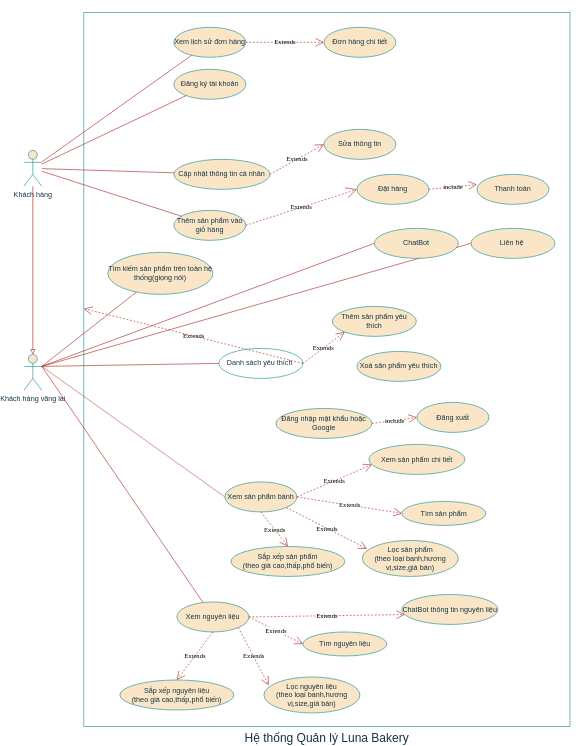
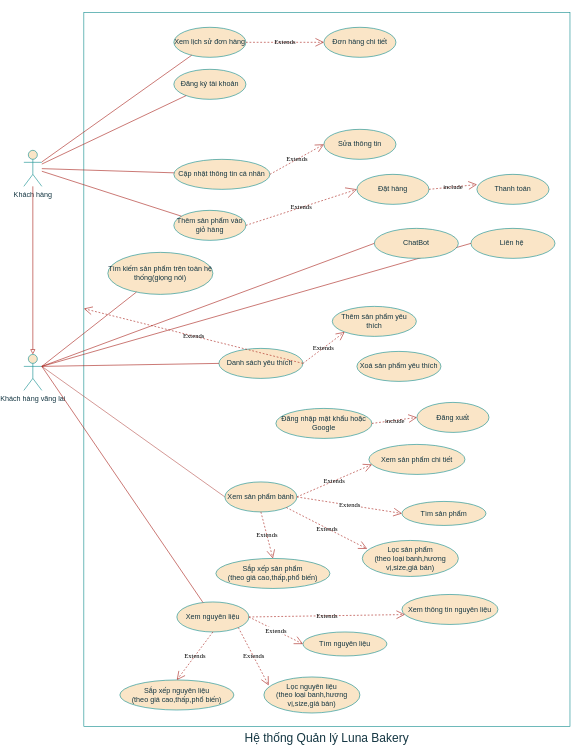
  <mxCell id="0" />
  <mxCell id="1" parent="0" />
  <mxCell id="2" value="Hệ thống Quản lý Luna Bakery" style="shape=rectangle;labelPosition=top;verticalLabelPosition=bottom;align=center;verticalAlign=top;whiteSpace=wrap;fillColor=none;fontSize=20;labelBackgroundColor=none;strokeColor=#0F8B8D;fontColor=#143642;" parent="1" vertex="1"><mxGeometry x="120" y="20" width="810" height="1190" as="geometry" /></mxCell>
  <mxCell id="3" value="Khách hàng" style="shape=umlActor;verticalLabelPosition=bottom;verticalAlign=top;html=1;labelBackgroundColor=none;fillColor=#FAE5C7;strokeColor=#0F8B8D;fontColor=#143642;" parent="1" vertex="1"><mxGeometry x="20" y="250" width="30" height="60" as="geometry" /></mxCell>
  <mxCell id="4" style="rounded=0;orthogonalLoop=1;jettySize=auto;html=1;exitX=1;exitY=0.333;exitDx=0;exitDy=0;exitPerimeter=0;entryX=0;entryY=0.5;entryDx=0;entryDy=0;fillColor=#f8cecc;strokeColor=#b85450;endArrow=none;endFill=0;" edge="1" parent="1" source="5" target="40"><mxGeometry relative="1" as="geometry" /></mxCell>
  <mxCell id="5" value="Khách hàng vãng lai" style="shape=umlActor;verticalLabelPosition=bottom;verticalAlign=top;html=1;labelBackgroundColor=none;fillColor=#FAE5C7;strokeColor=#0F8B8D;fontColor=#143642;" parent="1" vertex="1"><mxGeometry x="20" y="590" width="30" height="60" as="geometry" /></mxCell>
  <mxCell id="6" value="" style="endArrow=none;endSize=12;endFill=0;html=1;rounded=0;exitX=0.5;exitY=0;exitDx=0;exitDy=0;entryX=0.5;entryY=1;entryDx=0;entryDy=0;startFill=0;startArrow=block;labelBackgroundColor=none;strokeColor=#A8201A;fontColor=default;" parent="1" source="5" target="3" edge="1"><mxGeometry width="160" height="100" relative="1" as="geometry"><mxPoint x="1290" y="1060" as="sourcePoint" /><mxPoint x="1300" y="1010" as="targetPoint" /></mxGeometry></mxCell>
  <mxCell id="7" value="Xem nguyên liệu" style="ellipse;whiteSpace=wrap;html=1;labelBackgroundColor=none;fillColor=#FAE5C7;strokeColor=#0F8B8D;fontColor=#143642;" parent="1" vertex="1"><mxGeometry x="275" y="1002.5" width="120" height="50" as="geometry" /></mxCell>
- <mxCell id="8" value="ChatBot thông tin nguyên liệu" style="ellipse;whiteSpace=wrap;html=1;labelBackgroundColor=none;fillColor=#FAE5C7;strokeColor=#0F8B8D;fontColor=#143642;" parent="1" vertex="1"><mxGeometry x="650" y="990" width="160" height="50" as="geometry" /></mxCell>
+ <mxCell id="8" value="Xem thông tin nguyên liệu" style="ellipse;whiteSpace=wrap;html=1;labelBackgroundColor=none;fillColor=#FAE5C7;strokeColor=#0F8B8D;fontColor=#143642;" parent="1" vertex="1"><mxGeometry x="650" y="990" width="160" height="50" as="geometry" /></mxCell>
  <mxCell id="9" value="Lọc nguyên liệu&lt;div&gt;(theo loại banh,hương vị,size,giá bán)&lt;/div&gt;" style="ellipse;whiteSpace=wrap;html=1;labelBackgroundColor=none;fillColor=#FAE5C7;strokeColor=#0F8B8D;fontColor=#143642;" parent="1" vertex="1"><mxGeometry x="420" y="1127.5" width="160" height="60" as="geometry" /></mxCell>
  <mxCell id="10" value="Sắp xếp nguyên liệu&lt;br&gt;(theo giá cao,thấp,phổ biến)" style="ellipse;whiteSpace=wrap;html=1;labelBackgroundColor=none;fillColor=#FAE5C7;strokeColor=#0F8B8D;fontColor=#143642;" parent="1" vertex="1"><mxGeometry x="180" y="1132.5" width="190" height="50" as="geometry" /></mxCell>
  <mxCell id="11" value="Tìm kiếm sản phẩm trên toàn hệ thống(giọng nói)" style="ellipse;whiteSpace=wrap;html=1;labelBackgroundColor=none;fillColor=#FAE5C7;strokeColor=#0F8B8D;fontColor=#143642;" parent="1" vertex="1"><mxGeometry x="160" y="420" width="175" height="70" as="geometry" /></mxCell>
  <mxCell id="12" value="Tìm nguyên liệu" style="ellipse;whiteSpace=wrap;html=1;labelBackgroundColor=none;fillColor=#FAE5C7;strokeColor=#0F8B8D;fontColor=#143642;" parent="1" vertex="1"><mxGeometry x="485" y="1052.5" width="140" height="40" as="geometry" /></mxCell>
  <mxCell id="13" value="Đăng ký tài khoản" style="ellipse;whiteSpace=wrap;html=1;labelBackgroundColor=none;fillColor=#FAE5C7;strokeColor=#0F8B8D;fontColor=#143642;" parent="1" vertex="1"><mxGeometry x="270" y="115" width="120" height="50" as="geometry" /></mxCell>
  <mxCell id="14" value="Đăng nhập mật khẩu hoặc Google" style="ellipse;whiteSpace=wrap;html=1;labelBackgroundColor=none;fillColor=#FAE5C7;strokeColor=#0F8B8D;fontColor=#143642;" parent="1" vertex="1"><mxGeometry x="440" y="680" width="160" height="50" as="geometry" /></mxCell>
  <mxCell id="15" value="Đăng xuất" style="ellipse;whiteSpace=wrap;html=1;labelBackgroundColor=none;fillColor=#FAE5C7;strokeColor=#0F8B8D;fontColor=#143642;" parent="1" vertex="1"><mxGeometry x="675" y="670" width="120" height="50" as="geometry" /></mxCell>
  <mxCell id="16" value="Cập nhật thông tin cá nhân" style="ellipse;whiteSpace=wrap;html=1;labelBackgroundColor=none;fillColor=#FAE5C7;strokeColor=#0F8B8D;fontColor=#143642;" parent="1" vertex="1"><mxGeometry x="270" y="265" width="160" height="50" as="geometry" /></mxCell>
  <mxCell id="17" value="Xem lịch sử đơn hàng" style="ellipse;whiteSpace=wrap;html=1;labelBackgroundColor=none;fillColor=#FAE5C7;strokeColor=#0F8B8D;fontColor=#143642;" parent="1" vertex="1"><mxGeometry x="270" y="45" width="120" height="50" as="geometry" /></mxCell>
  <mxCell id="18" value="Đơn hàng chi tiết" style="ellipse;whiteSpace=wrap;html=1;labelBackgroundColor=none;fillColor=#FAE5C7;strokeColor=#0F8B8D;fontColor=#143642;" parent="1" vertex="1"><mxGeometry x="520" y="45" width="120" height="50" as="geometry" /></mxCell>
  <mxCell id="19" value="Thêm sản phẩm vào giỏ hàng" style="ellipse;whiteSpace=wrap;html=1;labelBackgroundColor=none;fillColor=#FAE5C7;strokeColor=#0F8B8D;fontColor=#143642;" parent="1" vertex="1"><mxGeometry x="270" y="350" width="120" height="50" as="geometry" /></mxCell>
  <mxCell id="20" value="Đặt hàng" style="ellipse;whiteSpace=wrap;html=1;labelBackgroundColor=none;fillColor=#FAE5C7;strokeColor=#0F8B8D;fontColor=#143642;" parent="1" vertex="1"><mxGeometry x="575" y="290" width="120" height="50" as="geometry" /></mxCell>
  <mxCell id="21" value="Thanh toán" style="ellipse;whiteSpace=wrap;html=1;labelBackgroundColor=none;fillColor=#FAE5C7;strokeColor=#0F8B8D;fontColor=#143642;" parent="1" vertex="1"><mxGeometry x="775" y="290" width="120" height="50" as="geometry" /></mxCell>
  <mxCell id="22" value="" style="endArrow=none;html=1;labelBackgroundColor=none;strokeColor=#A8201A;fontColor=default;exitX=1;exitY=0.333;exitDx=0;exitDy=0;exitPerimeter=0;" parent="1" source="5" target="7" edge="1"><mxGeometry width="50" height="50" relative="1" as="geometry"><mxPoint x="950" y="585" as="sourcePoint" /><mxPoint x="1000" y="535" as="targetPoint" /></mxGeometry></mxCell>
  <mxCell id="23" value="" style="endArrow=none;html=1;labelBackgroundColor=none;strokeColor=#A8201A;fontColor=default;exitX=1;exitY=0.333;exitDx=0;exitDy=0;exitPerimeter=0;" parent="1" source="5" target="11" edge="1"><mxGeometry width="50" height="50" relative="1" as="geometry"><mxPoint x="950" y="485" as="sourcePoint" /><mxPoint x="1000" y="435" as="targetPoint" /></mxGeometry></mxCell>
  <mxCell id="24" value="" style="endArrow=none;html=1;labelBackgroundColor=none;strokeColor=#A8201A;fontColor=default;" parent="1" source="3" target="13" edge="1"><mxGeometry width="50" height="50" relative="1" as="geometry"><mxPoint x="950" y="485" as="sourcePoint" /><mxPoint x="1000" y="435" as="targetPoint" /></mxGeometry></mxCell>
  <mxCell id="25" value="" style="endArrow=none;html=1;labelBackgroundColor=none;strokeColor=#A8201A;fontColor=default;" parent="1" source="3" target="16" edge="1"><mxGeometry width="50" height="50" relative="1" as="geometry"><mxPoint x="950" y="485" as="sourcePoint" /><mxPoint x="1000" y="435" as="targetPoint" /></mxGeometry></mxCell>
  <mxCell id="26" value="" style="endArrow=none;html=1;labelBackgroundColor=none;strokeColor=#A8201A;fontColor=default;" parent="1" source="3" target="17" edge="1"><mxGeometry width="50" height="50" relative="1" as="geometry"><mxPoint x="950" y="485" as="sourcePoint" /><mxPoint x="1000" y="435" as="targetPoint" /></mxGeometry></mxCell>
  <mxCell id="27" value="" style="endArrow=none;html=1;labelBackgroundColor=none;strokeColor=#A8201A;fontColor=default;" parent="1" source="3" target="19" edge="1"><mxGeometry width="50" height="50" relative="1" as="geometry"><mxPoint x="950" y="485" as="sourcePoint" /><mxPoint x="1000" y="435" as="targetPoint" /></mxGeometry></mxCell>
  <mxCell id="28" value="include" style="endArrow=open;endSize=12;dashed=1;html=1;rounded=0;hachureGap=4;fontFamily=Architects Daughter;fontSource=https%3A%2F%2Ffonts.googleapis.com%2Fcss%3Ffamily%3DArchitects%2BDaughter;endFill=0;exitX=1;exitY=0.5;exitDx=0;exitDy=0;entryX=0;entryY=0.5;entryDx=0;entryDy=0;labelBackgroundColor=none;strokeColor=#A8201A;fontColor=default;" parent="1" source="14" target="15" edge="1"><mxGeometry width="160" relative="1" as="geometry"><mxPoint x="790" y="675" as="sourcePoint" /></mxGeometry></mxCell>
  <mxCell id="29" value="include" style="endArrow=open;endSize=12;dashed=1;html=1;rounded=0;hachureGap=4;fontFamily=Architects Daughter;fontSource=https%3A%2F%2Ffonts.googleapis.com%2Ffamily%3DArchitects%2BDaughter;endFill=0;exitX=1;exitY=0.5;exitDx=0;exitDy=0;entryX=0;entryY=0.34;entryDx=0;entryDy=0;entryPerimeter=0;labelBackgroundColor=none;strokeColor=#A8201A;fontColor=default;" parent="1" source="20" target="21" edge="1"><mxGeometry width="160" relative="1" as="geometry"><mxPoint x="555" y="500" as="sourcePoint" /><mxPoint x="715" y="500" as="targetPoint" /></mxGeometry></mxCell>
  <mxCell id="30" value="Extends" style="endArrow=open;endSize=16;endFill=0;html=1;rounded=0;hachureGap=4;fontFamily=Architects Daughter;fontSource=https%3A%2F%2Ffonts.googleapis.com%2Fcss%3Ffamily%3DArchitects%2BDaughter;entryX=0;entryY=0.5;entryDx=0;entryDy=0;labelBackgroundColor=none;strokeColor=#A8201A;fontColor=default;dashed=1;exitX=1;exitY=0.5;exitDx=0;exitDy=0;" parent="1" source="19" target="20" edge="1"><mxGeometry width="160" relative="1" as="geometry"><mxPoint x="620" y="500" as="sourcePoint" /><mxPoint x="780" y="500" as="targetPoint" /></mxGeometry></mxCell>
  <mxCell id="31" value="Extends" style="endArrow=open;endSize=12;dashed=1;html=1;rounded=0;hachureGap=4;fontFamily=Architects Daughter;fontSource=https%3A%2F%2Ffonts.googleapis.com%2Fcss%3Ffamily%3DArchitects%2BDaughter;endFill=0;exitX=1;exitY=0.5;exitDx=0;exitDy=0;entryX=0.031;entryY=0.67;entryDx=0;entryDy=0;labelBackgroundColor=none;strokeColor=#A8201A;entryPerimeter=0;" parent="1" source="7" target="8" edge="1"><mxGeometry relative="1" as="geometry"><mxPoint x="357" y="899.16" as="sourcePoint" /></mxGeometry></mxCell>
  <mxCell id="32" value="Extends" style="endArrow=open;endSize=12;dashed=1;html=1;rounded=0;hachureGap=4;fontFamily=Architects Daughter;fontSource=https%3A%2F%2Ffonts.googleapis.com%2Fcss%3Ffamily%3DArchitects%2BDaughter;endFill=0;exitX=1;exitY=0.5;exitDx=0;exitDy=0;entryX=0;entryY=0.5;entryDx=0;entryDy=0;dashed=1;endArrow=open;endFill=0;strokeColor=#A8201A;" parent="1" source="7" target="12" edge="1"><mxGeometry relative="1" as="geometry"><mxPoint x="355" y="1287.5" as="sourcePoint" /><mxPoint x="410" y="1222.5" as="targetPoint" /></mxGeometry></mxCell>
  <mxCell id="33" value="Extends" style="endArrow=open;endSize=12;dashed=1;html=1;rounded=0;hachureGap=4;fontFamily=Architects Daughter;fontSource=https%3A%2F%2Ffonts.googleapis.com%2Fcss%3Ffamily%3DArchitects%2BDaughter;endFill=0;exitX=1;exitY=0.5;exitDx=0;exitDy=0;entryX=0;entryY=0.5;entryDx=0;entryDy=0;labelBackgroundColor=none;strokeColor=#A8201A;" parent="1" source="17" target="18" edge="1"><mxGeometry width="160" relative="1" as="geometry"><mxPoint x="480" y="70" as="sourcePoint" /><mxPoint x="550" y="92" as="targetPoint" /></mxGeometry></mxCell>
  <mxCell id="34" value="Liên hệ&amp;nbsp;" style="ellipse;whiteSpace=wrap;html=1;labelBackgroundColor=none;fillColor=#FAE5C7;strokeColor=#0F8B8D;fontColor=#143642;" parent="1" vertex="1"><mxGeometry x="765" y="380" width="140" height="50" as="geometry" /></mxCell>
  <mxCell id="35" value="" style="endArrow=none;html=1;labelBackgroundColor=none;strokeColor=#A8201A;fontColor=default;exitX=1;exitY=0.333;exitDx=0;exitDy=0;exitPerimeter=0;entryX=0;entryY=0.5;entryDx=0;entryDy=0;" parent="1" source="5" target="34" edge="1"><mxGeometry width="50" height="50" relative="1" as="geometry"><mxPoint x="130" y="600" as="sourcePoint" /><mxPoint x="391" y="757" as="targetPoint" /></mxGeometry></mxCell>
  <mxCell id="36" value="Extends" style="endArrow=open;endSize=12;dashed=1;html=1;rounded=0;hachureGap=4;fontFamily=Architects Daughter;fontSource=https%3A%2F%2Ffonts.googleapis.com%2Fcss%3Ffamily%3DArchitects%2BDaughter;endFill=0;exitX=1;exitY=1;exitDx=0;exitDy=0;entryX=0.05;entryY=0.233;entryDx=0;entryDy=0;labelBackgroundColor=none;strokeColor=#A8201A;entryPerimeter=0;" parent="1" source="7" target="9" edge="1"><mxGeometry relative="1" as="geometry"><mxPoint x="470" y="945" as="sourcePoint" /><mxPoint x="660" y="850" as="targetPoint" /></mxGeometry></mxCell>
  <mxCell id="37" value="Extends" style="endArrow=open;endSize=12;dashed=1;html=1;rounded=0;hachureGap=4;fontFamily=Architects Daughter;fontSource=https%3A%2F%2Ffonts.googleapis.com%2Fcss%3Ffamily%3DArchitects%2BDaughter;endFill=0;exitX=0.5;exitY=1;exitDx=0;exitDy=0;entryX=0.5;entryY=0;entryDx=0;entryDy=0;labelBackgroundColor=none;strokeColor=#A8201A;" parent="1" source="7" target="10" edge="1"><mxGeometry relative="1" as="geometry"><mxPoint x="310" y="900" as="sourcePoint" /><mxPoint x="476" y="1001" as="targetPoint" /></mxGeometry></mxCell>
  <mxCell id="38" value="ChatBot" style="ellipse;whiteSpace=wrap;html=1;labelBackgroundColor=none;fillColor=#FAE5C7;strokeColor=#0F8B8D;fontColor=#143642;" vertex="1" parent="1"><mxGeometry x="604" y="380" width="140" height="50" as="geometry" /></mxCell>
  <mxCell id="39" value="" style="endArrow=none;html=1;labelBackgroundColor=none;strokeColor=#A8201A;fontColor=default;exitX=1;exitY=0.333;exitDx=0;exitDy=0;exitPerimeter=0;entryX=0;entryY=0.5;entryDx=0;entryDy=0;" edge="1" parent="1" source="5" target="38"><mxGeometry width="50" height="50" relative="1" as="geometry"><mxPoint x="170" y="570" as="sourcePoint" /><mxPoint x="405" y="645" as="targetPoint" /></mxGeometry></mxCell>
  <mxCell id="40" value="Xem sản phẩm bánh" style="ellipse;whiteSpace=wrap;html=1;labelBackgroundColor=none;fillColor=#FAE5C7;strokeColor=#0F8B8D;fontColor=#143642;" vertex="1" parent="1"><mxGeometry x="355" y="802.5" width="120" height="50" as="geometry" /></mxCell>
  <mxCell id="41" value="Xem sản phẩm chi tiết" style="ellipse;whiteSpace=wrap;html=1;labelBackgroundColor=none;fillColor=#FAE5C7;strokeColor=#0F8B8D;fontColor=#143642;" vertex="1" parent="1"><mxGeometry x="595" y="740" width="160" height="50" as="geometry" /></mxCell>
  <mxCell id="42" value="Lọc sản phẩm&lt;br&gt;(theo loại banh,hương vị,size,giá bán)" style="ellipse;whiteSpace=wrap;html=1;labelBackgroundColor=none;fillColor=#FAE5C7;strokeColor=#0F8B8D;fontColor=#143642;" vertex="1" parent="1"><mxGeometry x="584" y="900" width="160" height="60" as="geometry" /></mxCell>
- <mxCell id="43" value="Sắp xếp sản phẩm&lt;br&gt;(theo giá cao,thấp,phổ biến)" style="ellipse;whiteSpace=wrap;html=1;labelBackgroundColor=none;fillColor=#FAE5C7;strokeColor=#0F8B8D;fontColor=#143642;" vertex="1" parent="1"><mxGeometry x="365" y="910" width="190" height="50" as="geometry" /></mxCell>
+ <mxCell id="43" value="Sắp xếp sản phẩm&lt;br&gt;(theo giá cao,thấp,phổ biến)" style="ellipse;whiteSpace=wrap;html=1;labelBackgroundColor=none;fillColor=#FAE5C7;strokeColor=#0F8B8D;fontColor=#143642;" vertex="1" parent="1"><mxGeometry x="340" y="930" width="190" height="50" as="geometry" /></mxCell>
  <mxCell id="44" value="Tìm sản phẩm" style="ellipse;whiteSpace=wrap;html=1;labelBackgroundColor=none;fillColor=#FAE5C7;strokeColor=#0F8B8D;fontColor=#143642;" vertex="1" parent="1"><mxGeometry x="650" y="835" width="140" height="40" as="geometry" /></mxCell>
  <mxCell id="45" value="Extends" style="endArrow=open;endSize=12;dashed=1;html=1;rounded=0;hachureGap=4;fontFamily=Architects Daughter;fontSource=https%3A%2F%2Ffonts.googleapis.com%2Fcss%3Ffamily%3DArchitects%2BDaughter;endFill=0;exitX=1;exitY=0.5;exitDx=0;exitDy=0;entryX=0.031;entryY=0.67;entryDx=0;entryDy=0;labelBackgroundColor=none;strokeColor=#A8201A;entryPerimeter=0;" edge="1" parent="1" source="40" target="41"><mxGeometry relative="1" as="geometry"><mxPoint x="447" y="689.16" as="sourcePoint" /></mxGeometry></mxCell>
  <mxCell id="46" value="Extends" style="endArrow=open;endSize=12;dashed=1;html=1;rounded=0;hachureGap=4;fontFamily=Architects Daughter;fontSource=https%3A%2F%2Ffonts.googleapis.com%2Fcss%3Ffamily%3DArchitects%2BDaughter;endFill=0;exitX=1;exitY=0.5;exitDx=0;exitDy=0;entryX=0;entryY=0.5;entryDx=0;entryDy=0;dashed=1;endArrow=open;endFill=0;strokeColor=#A8201A;" edge="1" parent="1" source="40" target="44"><mxGeometry relative="1" as="geometry"><mxPoint x="445" y="1077.5" as="sourcePoint" /><mxPoint x="500" y="1012.5" as="targetPoint" /></mxGeometry></mxCell>
  <mxCell id="47" value="Extends" style="endArrow=open;endSize=12;dashed=1;html=1;rounded=0;hachureGap=4;fontFamily=Architects Daughter;fontSource=https%3A%2F%2Ffonts.googleapis.com%2Fcss%3Ffamily%3DArchitects%2BDaughter;endFill=0;exitX=1;exitY=1;exitDx=0;exitDy=0;entryX=0.05;entryY=0.233;entryDx=0;entryDy=0;labelBackgroundColor=none;strokeColor=#A8201A;entryPerimeter=0;" edge="1" parent="1" source="40" target="42"><mxGeometry relative="1" as="geometry"><mxPoint x="560" y="735" as="sourcePoint" /><mxPoint x="750" y="640" as="targetPoint" /></mxGeometry></mxCell>
  <mxCell id="48" value="Extends" style="endArrow=open;endSize=12;dashed=1;html=1;rounded=0;hachureGap=4;fontFamily=Architects Daughter;fontSource=https%3A%2F%2Ffonts.googleapis.com%2Fcss%3Ffamily%3DArchitects%2BDaughter;endFill=0;exitX=0.5;exitY=1;exitDx=0;exitDy=0;entryX=0.5;entryY=0;entryDx=0;entryDy=0;labelBackgroundColor=none;strokeColor=#A8201A;" edge="1" parent="1" source="40" target="43"><mxGeometry relative="1" as="geometry"><mxPoint x="400" y="690" as="sourcePoint" /><mxPoint x="566" y="791" as="targetPoint" /></mxGeometry></mxCell>
- <mxCell id="49" value="Danh sách yêu thích&amp;nbsp;" style="ellipse;whiteSpace=wrap;html=1;labelBackgroundColor=none;fillColor=#ffffff;strokeColor=#0F8B8D;fontColor=#143642;" vertex="1" parent="1"><mxGeometry x="345" y="580" width="140" height="50" as="geometry" /></mxCell>
+ <mxCell id="49" value="Danh sách yêu thích&amp;nbsp;" style="ellipse;whiteSpace=wrap;html=1;labelBackgroundColor=none;fillColor=#FAE5C7;strokeColor=#0F8B8D;fontColor=#143642;" vertex="1" parent="1"><mxGeometry x="345" y="580" width="140" height="50" as="geometry" /></mxCell>
  <mxCell id="50" value="Thêm sản phẩm yêu thích" style="ellipse;whiteSpace=wrap;html=1;labelBackgroundColor=none;fillColor=#FAE5C7;strokeColor=#0F8B8D;fontColor=#143642;" vertex="1" parent="1"><mxGeometry x="534" y="510" width="140" height="50" as="geometry" /></mxCell>
  <mxCell id="51" value="Xoá sản phẩm yêu thích" style="ellipse;whiteSpace=wrap;html=1;labelBackgroundColor=none;fillColor=#FAE5C7;strokeColor=#0F8B8D;fontColor=#143642;" vertex="1" parent="1"><mxGeometry x="575" y="585" width="140" height="50" as="geometry" /></mxCell>
  <mxCell id="52" value="Sửa thông tin" style="ellipse;whiteSpace=wrap;html=1;labelBackgroundColor=none;fillColor=#FAE5C7;strokeColor=#0F8B8D;fontColor=#143642;" vertex="1" parent="1"><mxGeometry x="520" y="215" width="120" height="50" as="geometry" /></mxCell>
  <mxCell id="53" value="" style="endArrow=none;html=1;labelBackgroundColor=none;strokeColor=#A8201A;fontColor=default;exitX=1;exitY=0.333;exitDx=0;exitDy=0;exitPerimeter=0;entryX=0;entryY=0.5;entryDx=0;entryDy=0;" edge="1" parent="1" source="5" target="49"><mxGeometry width="50" height="50" relative="1" as="geometry"><mxPoint x="230" y="610" as="sourcePoint" /><mxPoint x="633" y="691" as="targetPoint" /></mxGeometry></mxCell>
  <mxCell id="54" value="Extends" style="endArrow=open;endSize=12;dashed=1;html=1;rounded=0;hachureGap=4;fontFamily=Architects Daughter;fontSource=https%3A%2F%2Ffonts.googleapis.com%2Fcss%3Ffamily%3DArchitects%2BDaughter;endFill=0;exitX=1;exitY=0.5;exitDx=0;exitDy=0;entryX=0;entryY=1;entryDx=0;entryDy=0;labelBackgroundColor=none;strokeColor=#A8201A;" edge="1" parent="1" source="49" target="50"><mxGeometry relative="1" as="geometry"><mxPoint x="470" y="584" as="sourcePoint" /><mxPoint x="595" y="530" as="targetPoint" /></mxGeometry></mxCell>
  <mxCell id="55" value="Extends" style="endArrow=open;endSize=12;dashed=1;html=1;rounded=0;hachureGap=4;fontFamily=Architects Daughter;fontSource=https%3A%2F%2Ffonts.googleapis.com%2Fcss%3Ffamily%3DArchitects%2BDaughter;endFill=0;exitX=1;exitY=0.5;exitDx=0;exitDy=0;labelBackgroundColor=none;strokeColor=#A8201A;" edge="1" parent="1" source="49" target="2"><mxGeometry relative="1" as="geometry"><mxPoint x="440" y="702" as="sourcePoint" /><mxPoint x="510" y="650" as="targetPoint" /></mxGeometry></mxCell>
  <mxCell id="56" value="Extends" style="endArrow=open;endSize=12;dashed=1;html=1;rounded=0;hachureGap=4;fontFamily=Architects Daughter;fontSource=https%3A%2F%2Ffonts.googleapis.com%2Fcss%3Ffamily%3DArchitects%2BDaughter;endFill=0;exitX=1;exitY=0.5;exitDx=0;exitDy=0;entryX=0;entryY=0.5;entryDx=0;entryDy=0;labelBackgroundColor=none;strokeColor=#A8201A;" edge="1" parent="1" source="16" target="52"><mxGeometry relative="1" as="geometry"><mxPoint x="400" y="272" as="sourcePoint" /><mxPoint x="470" y="220" as="targetPoint" /></mxGeometry></mxCell>
